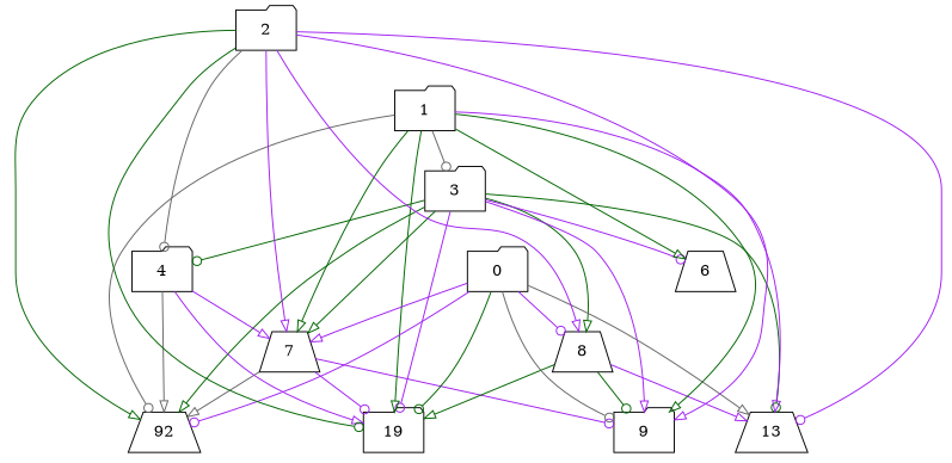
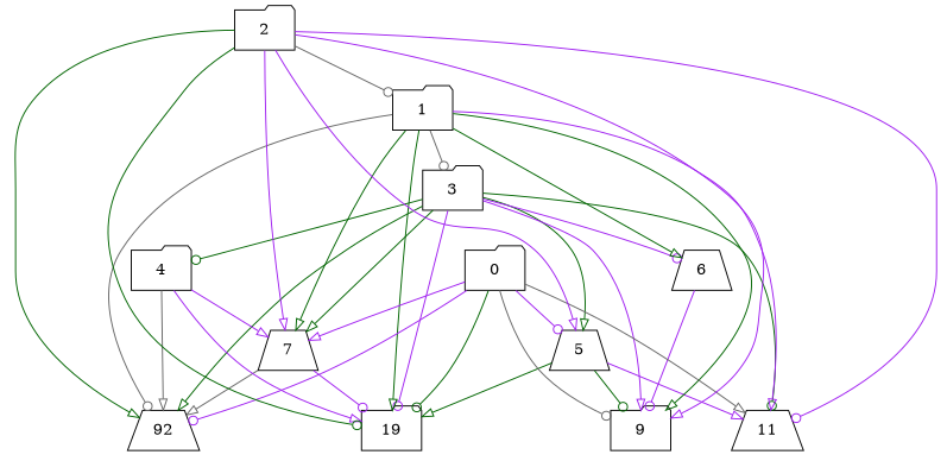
  digraph {
    node [shape=folder]
    edge [arrowhead=onormal color=purple]
    7 [shape=trapezium]
    3
    n3 [label=92 shape=trapezium]
    n4 [label=19]
-   8 [shape=trapezium]
+   8 [shape=trapezium label=5]
    9
    6 [shape=trapezium]
-   11 [shape=trapezium label=13]
+   11 [shape=trapezium]
    4
    1
    0
    2
    7 -> n3 [color=gray40]
    7 -> n4 [arrowhead=odot]
    3 -> 7 [color=darkgreen]
    3 -> n3 [color=darkgreen]
    3 -> n4 [arrowhead=odot]
    3 -> 8 [color=darkgreen]
    3 -> 9
    3 -> 6 [arrowhead=odot]
    3 -> 11 [arrowhead=odot color=darkgreen]
    3 -> 4 [arrowhead=odot color=darkgreen]
    8 -> n4 [color=darkgreen]
    8 -> 9 [arrowhead=odot color=darkgreen]
    8 -> 11
-   7 -> 9 [arrowhead=odot]
+   6 -> 9 [arrowhead=odot]
    4 -> 7
    4 -> n3 [color=gray40]
    4 -> n4
    1 -> 7 [color=darkgreen]
    1 -> 3 [arrowhead=odot color=gray40]
    1 -> n3 [arrowhead=odot color=gray40]
    1 -> n4 [color=darkgreen]
    1 -> 9 [color=darkgreen]
    1 -> 6 [color=darkgreen]
    1 -> 11
    0 -> 7
    0 -> n3 [arrowhead=odot]
    0 -> n4 [arrowhead=odot color=darkgreen]
    0 -> 8 [arrowhead=odot]
    0 -> 9 [arrowhead=odot color=gray40]
    0 -> 11 [color=gray40]
    2 -> 7
    2 -> n3 [color=darkgreen]
    2 -> n4 [arrowhead=odot color=darkgreen]
    2 -> 8
    2 -> 9
    2 -> 11 [arrowhead=odot]
-   2 -> 4 [arrowhead=odot color=gray40]
+   2 -> 1 [arrowhead=odot color=gray40]
  }
